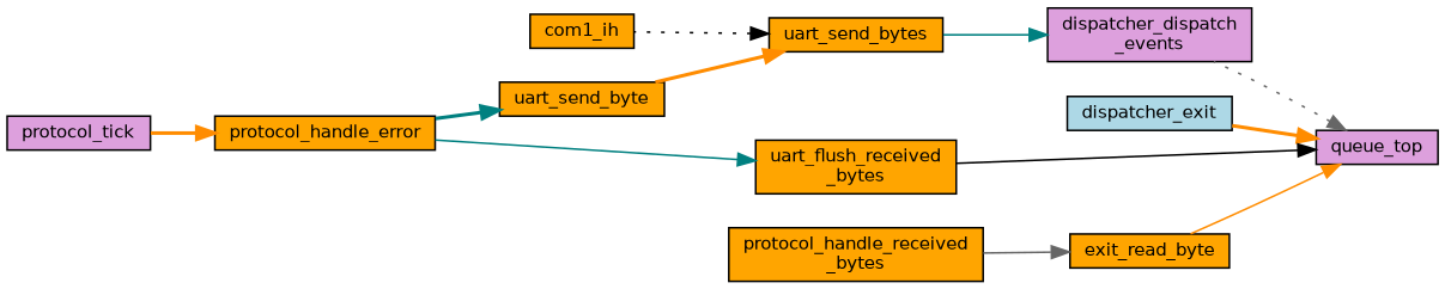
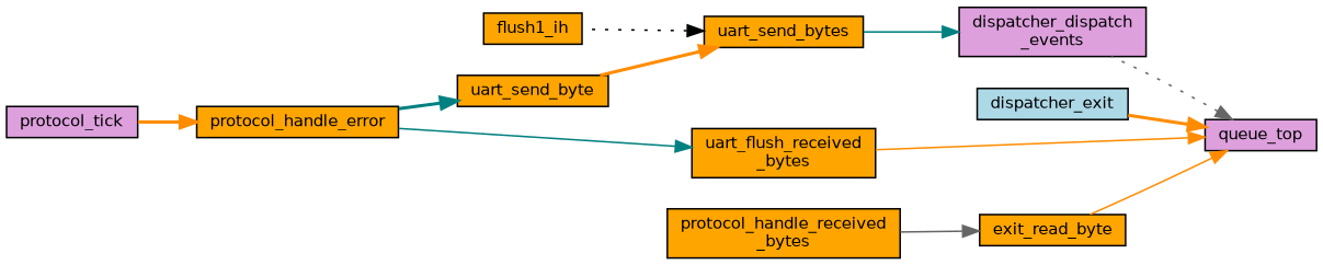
  digraph {
    rankdir=RL
    node [color=black fillcolor=orange fontname=Helvetica fontsize=10 shape=record style=filled]
    edge [color=darkorange dir=back fontname=Helvetica fontsize=10 labelfontname=Helvetica labelfontsize=10 style=solid]
    n1 [fillcolor=plum fontcolor=black height=0.2 label=queue_top width=0.4]
    n2 [fillcolor=plum height=0.2 label="dispatcher_dispatch\l_events" width=0.4]
    n3 [fillcolor=lightblue height=0.2 label=dispatcher_exit width=0.4]
    n4 [height=0.2 label="uart_flush_received\l_bytes" width=0.4]
    n5 [height=0.2 label=exit_read_byte width=0.4]
    n6 [height=0.2 label=uart_send_bytes width=0.4]
    n7 [height=0.2 label=protocol_handle_error width=0.4]
    n8 [height=0.2 label="protocol_handle_received\l_bytes" width=0.4]
-   n9 [height=0.2 label=com1_ih width=0.4]
+   n9 [height=0.2 label=flush1_ih width=0.4]
    n10 [height=0.2 label=uart_send_byte width=0.4]
    n11 [fillcolor=plum height=0.2 label=protocol_tick width=0.4]
    n1 -> n2 [color=gray40 style=dotted]
    n1 -> n3 [style=bold]
-   n1 -> n4 [color=black]
+   n1 -> n4
    n1 -> n5
    n2 -> n6 [color=teal]
    n4 -> n7 [color=teal]
    n5 -> n8 [color=gray40]
    n6 -> n9 [color=black style=dotted]
    n6 -> n10 [style=bold]
    n7 -> n11 [style=bold]
    n10 -> n7 [color=teal style=bold]
  }
